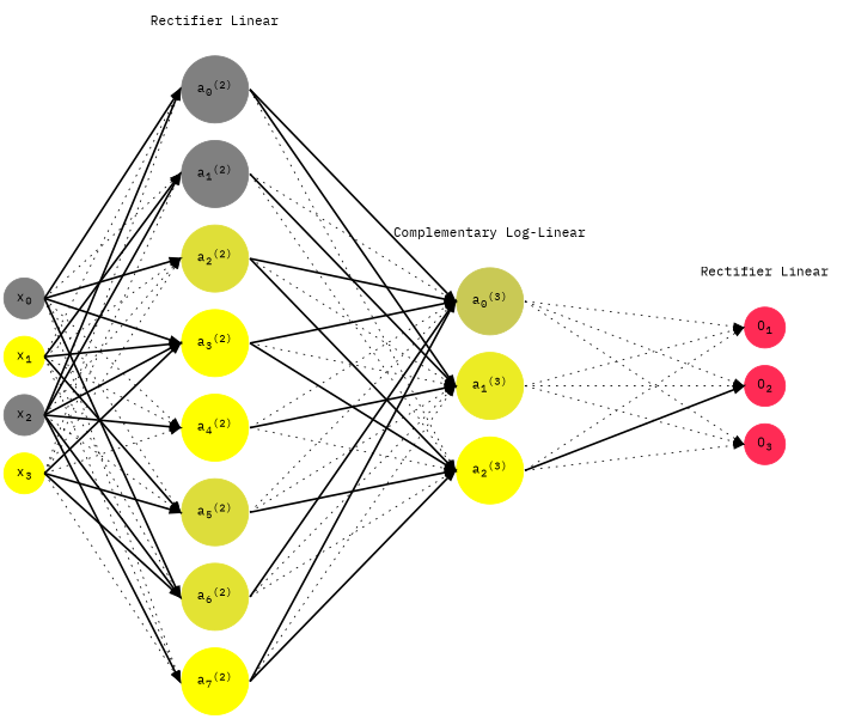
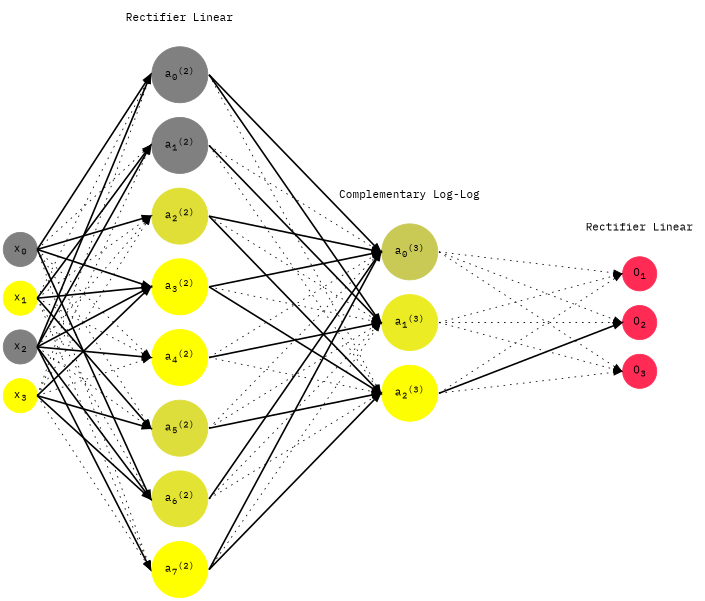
  digraph {
    rankdir=LR
    ranksep=1.4
    splines=false
    fontname="IBM Plex Mono"
    node [shape=circle style=filled fontname="IBM Plex Mono"]
    edge [headport=w style=dotted tailport=e fontname="IBM Plex Mono"]
    n1 [color="0.1667, 0.0, 0.5" fillcolor="0.1667, 0.0, 0.5" label=<x<sub>0</sub>>]
    n2 [color="0.1667, 1.0, 1.0" fillcolor="0.1667, 1.0, 1.0" label=<x<sub>1</sub>>]
    n3 [color="0.1667, 0.0, 0.5" fillcolor="0.1667, 0.0, 0.5" label=<x<sub>2</sub>>]
    n4 [color="0.1667, 1.0, 1.0" fillcolor="0.1667, 1.0, 1.0" label=<x<sub>3</sub>>]
    n5 [color="0.1667, 0.000000, 0.500000" fillcolor="0.1667, 0.000000, 0.500000" label=<a<sub>0</sub><sup>(2)</sup>>]
    n6 [color="0.1667, 0.000000, 0.500000" fillcolor="0.1667, 0.000000, 0.500000" label=<a<sub>1</sub><sup>(2)</sup>>]
    n7 [color="0.1667, 0.749898, 0.874949" fillcolor="0.1667, 0.749898, 0.874949" label=<a<sub>2</sub><sup>(2)</sup>>]
    n8 [color="0.1667, 1.596510, 1.298255" fillcolor="0.1667, 1.596510, 1.298255" label=<a<sub>3</sub><sup>(2)</sup>>]
    n9 [color="0.1667, 1.307917, 1.153959" fillcolor="0.1667, 1.307917, 1.153959" label=<a<sub>4</sub><sup>(2)</sup>>]
    n10 [color="0.1667, 0.729128, 0.864564" fillcolor="0.1667, 0.729128, 0.864564" label=<a<sub>5</sub><sup>(2)</sup>>]
    n11 [color="0.1667, 0.774959, 0.887479" fillcolor="0.1667, 0.774959, 0.887479" label=<a<sub>6</sub><sup>(2)</sup>>]
    n12 [color="0.1667, 1.316691, 1.158345" fillcolor="0.1667, 1.316691, 1.158345" label=<a<sub>7</sub><sup>(2)</sup>>]
    n13 [color="0.1667, 0.577189, 0.788595" fillcolor="0.1667, 0.577189, 0.788595" label=<a<sub>0</sub><sup>(3)</sup>>]
    n14 [color="0.1667, 0.845458, 0.922729" fillcolor="0.1667, 0.845458, 0.922729" label=<a<sub>1</sub><sup>(3)</sup>>]
    n15 [color="0.1667, 0.989795, 0.994898" fillcolor="0.1667, 0.989795, 0.994898" label=<a<sub>2</sub><sup>(3)</sup>>]
    n16 [color="0.9667, 0.83, 1.0" fillcolor="0.9667, 0.83, 1.0" label=<O<sub>1</sub>>]
    n17 [color="0.9667, 0.83, 1.0" fillcolor="0.9667, 0.83, 1.0" label=<O<sub>2</sub>>]
    n18 [color="0.9667, 0.83, 1.0" fillcolor="0.9667, 0.83, 1.0" label=<O<sub>3</sub>>]
    n19 [label="Rectifier Linear" shape=plaintext style=""]
-   n20 [label="Complementary Log-Linear" shape=plaintext style=""]
+   n20 [label="Complementary Log-Log" shape=plaintext style=""]
    n21 [label="Rectifier Linear" shape=plaintext style=""]
    subgraph sub_1 {
      n1
    }
    subgraph sub_2 {
      n2
    }
    subgraph sub_3 {
      n3
    }
    subgraph sub_4 {
      n4
    }
    subgraph sub_5 {
      n5
    }
    subgraph sub_6 {
      n6
    }
    subgraph sub_7 {
      n7
    }
    subgraph sub_8 {
      n8
    }
    subgraph sub_9 {
      n9
    }
    subgraph sub_10 {
      n10
    }
    subgraph sub_11 {
      n11
    }
    subgraph sub_12 {
      n12
    }
    subgraph sub_13 {
      n13
    }
    subgraph sub_14 {
      n14
    }
    subgraph sub_15 {
      n15
    }
    subgraph sub_16 {
      n16
    }
    subgraph sub_17 {
      n17
    }
    subgraph sub_18 {
      n18
    }
    subgraph sub_19 {
      rank=same
      n1
      n2
      n3
      n4
    }
    subgraph sub_20 {
      rank=same
      n5
      n6
      n7
      n8
      n9
      n10
      n11
      n12
    }
    subgraph sub_21 {
      rank=same
      n13
      n14
      n15
    }
    subgraph sub_22 {
      rank=same
      n16
      n17
      n18
    }
    subgraph sub_23 {
      rank=same
      n5
      n19
    }
    subgraph sub_24 {
      rank=same
      n13
      n20
    }
    subgraph sub_25 {
      rank=same
      n16
      n21
    }
    n1 -> n2 [style=invis]
    n1 -> n5 [style=bold]
    n1 -> n6
    n1 -> n7 [style=bold]
    n1 -> n8 [style=bold]
    n1 -> n9
    n1 -> n10
    n1 -> n11 [style=bold]
    n1 -> n12
    n2 -> n3 [style=invis]
    n2 -> n5
    n2 -> n6 [style=bold]
    n2 -> n7
    n2 -> n8 [style=bold]
    n2 -> n9
    n2 -> n10 [style=bold]
    n2 -> n11
    n2 -> n12
    n3 -> n4 [style=invis]
    n3 -> n5 [style=bold]
    n3 -> n6 [style=bold]
    n3 -> n7
    n3 -> n8 [style=bold]
    n3 -> n9 [style=bold]
    n3 -> n10
    n3 -> n11 [style=bold]
    n3 -> n12 [style=bold]
    n4 -> n5
    n4 -> n6
    n4 -> n7
    n4 -> n8 [style=bold]
    n4 -> n9
    n4 -> n10 [style=bold]
    n4 -> n11 [style=bold]
    n4 -> n12
    n5 -> n6 [style=invis]
    n5 -> n13 [style=bold]
    n5 -> n14 [style=bold]
    n5 -> n15
    n6 -> n7 [style=invis]
    n6 -> n13
    n6 -> n14 [style=bold]
    n6 -> n15
    n7 -> n8 [style=invis]
    n7 -> n13 [style=bold]
    n7 -> n14
    n7 -> n15 [style=bold]
    n8 -> n9 [style=invis]
    n8 -> n13 [style=bold]
    n8 -> n14
    n8 -> n15 [style=bold]
    n9 -> n10 [style=invis]
    n9 -> n13
    n9 -> n14 [style=bold]
    n9 -> n15
    n10 -> n11 [style=invis]
    n10 -> n13
    n10 -> n14
    n10 -> n15 [style=bold]
    n11 -> n12 [style=invis]
    n11 -> n13 [style=bold]
    n11 -> n14
    n11 -> n15
    n12 -> n13 [style=bold]
    n12 -> n14
    n12 -> n15 [style=bold]
    n13 -> n14 [style=invis]
    n13 -> n16
    n13 -> n17
    n13 -> n18
    n14 -> n15 [style=invis]
    n14 -> n16
    n14 -> n17
    n14 -> n18
    n15 -> n16
    n15 -> n17 [style=bold]
    n15 -> n18
    n16 -> n17 [style=invis]
    n17 -> n18 [style=invis]
    n19 -> n5 [style=invis]
    n20 -> n13 [style=invis]
    n21 -> n16 [style=invis]
  }
